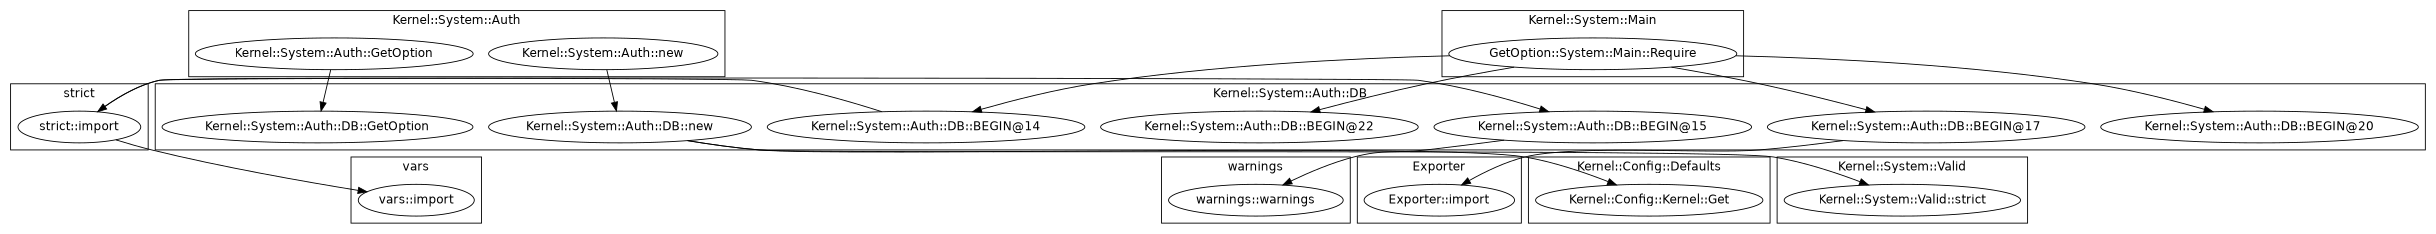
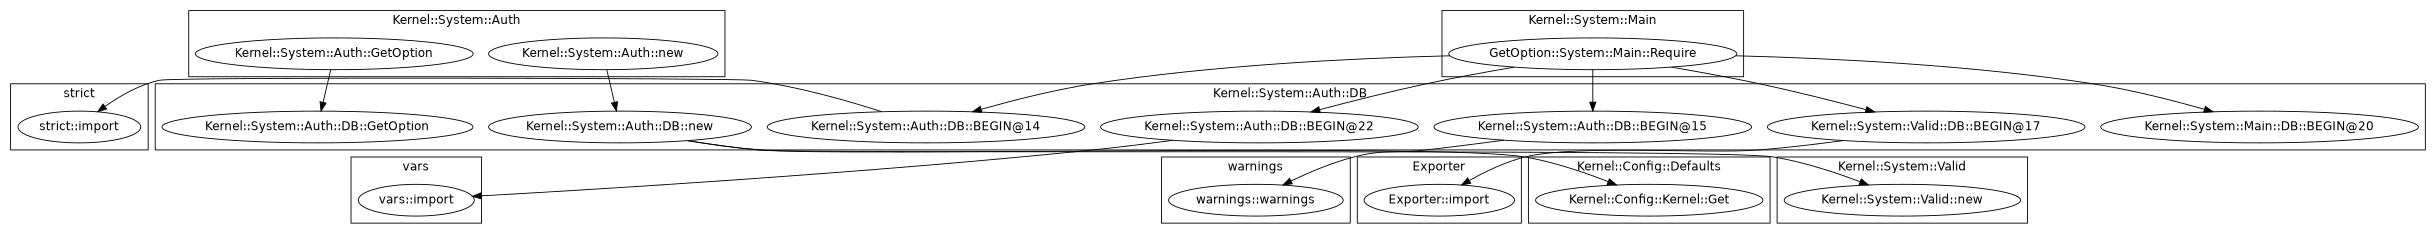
  digraph {
    fontname="DejaVu Sans"
    node [fontname="DejaVu Sans"]
    edge [fontname="DejaVu Sans"]
    n1 [label="warnings::warnings"]
    "Kernel::System::Auth::new"
    "Kernel::System::Auth::GetOption"
    "vars::import"
    "strict::import"
    "Kernel::System::Auth::DB::GetOption"
-   "Kernel::System::Auth::DB::BEGIN@20"
+   "Kernel::System::Auth::DB::BEGIN@20" [label="Kernel::System::Main::DB::BEGIN@20"]
    "Kernel::System::Auth::DB::BEGIN@15"
-   "Kernel::System::Auth::DB::BEGIN@17"
+   "Kernel::System::Auth::DB::BEGIN@17" [label="Kernel::System::Valid::DB::BEGIN@17"]
    "Kernel::System::Auth::DB::new"
    "Kernel::System::Auth::DB::BEGIN@14"
    "Kernel::System::Auth::DB::BEGIN@22"
    "Exporter::import"
    n14 [label="Kernel::Config::Kernel::Get"]
-   "Kernel::System::Valid::new" [label="Kernel::System::Valid::strict"]
+   "Kernel::System::Valid::new"
    n16 [label="GetOption::System::Main::Require"]
    subgraph cluster_1 {
      label=warnings
      n1
    }
    subgraph cluster_2 {
      label="Kernel::System::Auth"
      "Kernel::System::Auth::new"
      "Kernel::System::Auth::GetOption"
    }
    subgraph cluster_3 {
      label=vars
      "vars::import"
    }
    subgraph cluster_4 {
      label="strict"
      "strict::import"
    }
    subgraph cluster_5 {
      label="Kernel::System::Auth::DB"
      "Kernel::System::Auth::DB::GetOption"
      "Kernel::System::Auth::DB::BEGIN@20"
      "Kernel::System::Auth::DB::BEGIN@15"
      "Kernel::System::Auth::DB::BEGIN@17"
      "Kernel::System::Auth::DB::new"
      "Kernel::System::Auth::DB::BEGIN@14"
      "Kernel::System::Auth::DB::BEGIN@22"
    }
    subgraph cluster_6 {
      label=Exporter
      "Exporter::import"
    }
    subgraph cluster_7 {
      label="Kernel::Config::Defaults"
      n14
    }
    subgraph cluster_8 {
      label="Kernel::System::Valid"
      "Kernel::System::Valid::new"
    }
    subgraph cluster_9 {
      label="Kernel::System::Main"
      n16
    }
    "Kernel::System::Auth::new" -> "Kernel::System::Auth::DB::new"
    "Kernel::System::Auth::GetOption" -> "Kernel::System::Auth::DB::GetOption"
    "Kernel::System::Auth::DB::BEGIN@15" -> n1
    "Kernel::System::Auth::DB::BEGIN@17" -> "Exporter::import"
    "Kernel::System::Auth::DB::new" -> n14
    "Kernel::System::Auth::DB::new" -> "Kernel::System::Valid::new"
    "Kernel::System::Auth::DB::BEGIN@14" -> "strict::import"
-   "strict::import" -> "vars::import"
+   "Kernel::System::Auth::DB::BEGIN@22" -> "vars::import"
    n16 -> "Kernel::System::Auth::DB::BEGIN@20"
-   "strict::import" -> "Kernel::System::Auth::DB::BEGIN@15"
+   n16 -> "Kernel::System::Auth::DB::BEGIN@15"
    n16 -> "Kernel::System::Auth::DB::BEGIN@17"
    n16 -> "Kernel::System::Auth::DB::BEGIN@14"
    n16 -> "Kernel::System::Auth::DB::BEGIN@22"
  }
